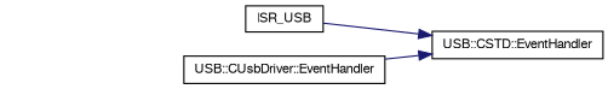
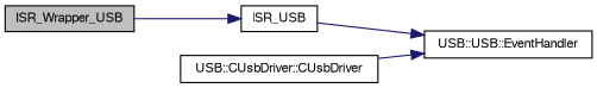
  digraph {
    rankdir=LR
    node [color=black fontname=FreeSans fontsize=10 shape=record]
    edge [color=midnightblue fontname=FreeSans fontsize=10 labelfontname=FreeSans labelfontsize=10 style=solid]
+   n1 [fillcolor=grey75 fontcolor=black height=0.2 label=ISR_Wrapper_USB style=filled width=0.4]
    n2 [height=0.2 label=ISR_USB width=0.4]
-   n3 [height=0.2 label="USB::CSTD::EventHandler" width=0.4]
-   n4 [height=0.2 label="USB::CUsbDriver::EventHandler" width=0.4]
+   n3 [height=0.2 label="USB::USB::EventHandler" width=0.4]
+   n4 [height=0.2 label="USB::CUsbDriver::CUsbDriver" width=0.4]
+   n1 -> n2
    n2 -> n3
    n4 -> n3
  }
